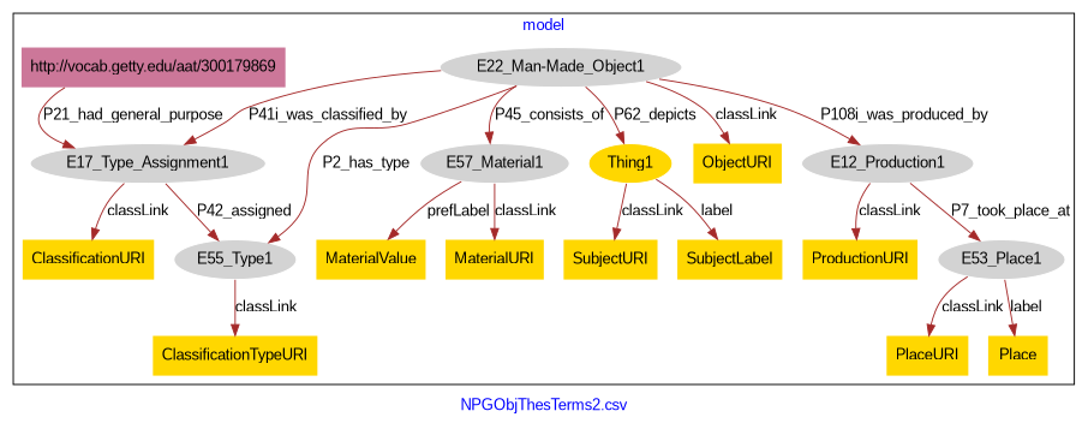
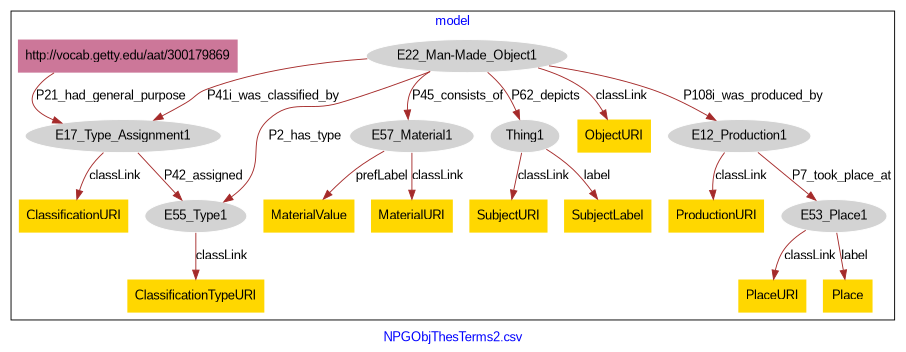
  digraph {
    fontcolor=blue
    fontname="Liberation Sans"
    label="NPGObjThesTerms2.csv"
    remincross=true
    node [fillcolor=gold fontname="Liberation Sans" style=filled shape=plaintext]
    edge [color=brown fontcolor=black fontname="Liberation Sans"]
    n1 [color=white fillcolor=lightgray label=E12_Production1 shape=""]
    n2 [color=white fillcolor=lightgray label=E53_Place1 shape=""]
    n3 [color=white fillcolor=lightgray label=E17_Type_Assignment1 shape=""]
    n4 [color=white fillcolor=lightgray label=E55_Type1 shape=""]
    n5 [color=white fillcolor=lightgray label="E22_Man-Made_Object1" shape=""]
    n6 [color=white fillcolor=lightgray label=E57_Material1 shape=""]
-   n7 [color=white label=Thing1 shape=""]
+   n7 [color=white fillcolor=lightgray label=Thing1 shape=""]
    n8 [label=ObjectURI]
    n9 [label=MaterialURI]
    n10 [label=Place]
    n11 [label=SubjectLabel]
    n12 [label=ProductionURI]
    n13 [label=PlaceURI]
    n14 [label=ClassificationURI]
    n15 [label=SubjectURI]
    n16 [label=MaterialValue]
    n17 [label=ClassificationTypeURI]
    n18 [fillcolor="#CC7799" label="http://vocab.getty.edu/aat/300179869"]
    subgraph cluster_1 {
      label=model
      n1
      n2
      n3
      n4
      n5
      n6
      n7
      n8
      n9
      n10
      n11
      n12
      n13
      n14
      n15
      n16
      n17
      n18
    }
    n1 -> n2 [label=P7_took_place_at]
    n1 -> n12 [label=classLink]
    n2 -> n10 [label=label]
    n2 -> n13 [label=classLink]
    n3 -> n4 [label=P42_assigned]
    n3 -> n14 [label=classLink]
    n4 -> n17 [label=classLink]
    n5 -> n1 [label=P108i_was_produced_by]
    n5 -> n3 [label=P41i_was_classified_by]
    n5 -> n4 [label=P2_has_type]
    n5 -> n6 [label=P45_consists_of]
    n5 -> n7 [label=P62_depicts]
    n5 -> n8 [label=classLink]
    n6 -> n9 [label=classLink]
    n6 -> n16 [label=prefLabel]
    n7 -> n11 [label=label]
    n7 -> n15 [label=classLink]
    n18 -> n3 [label=P21_had_general_purpose]
  }
